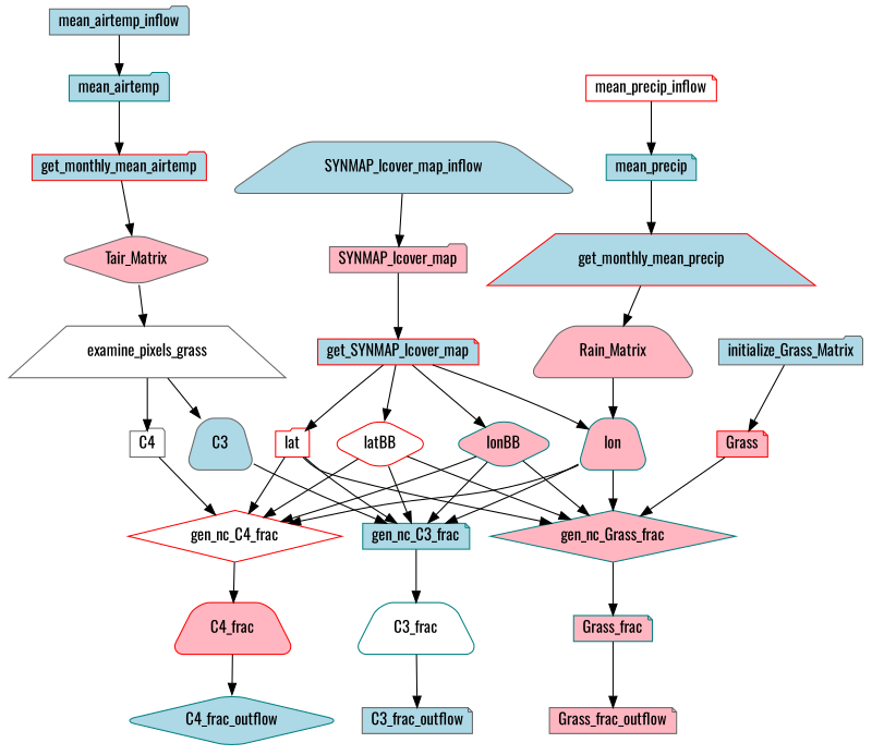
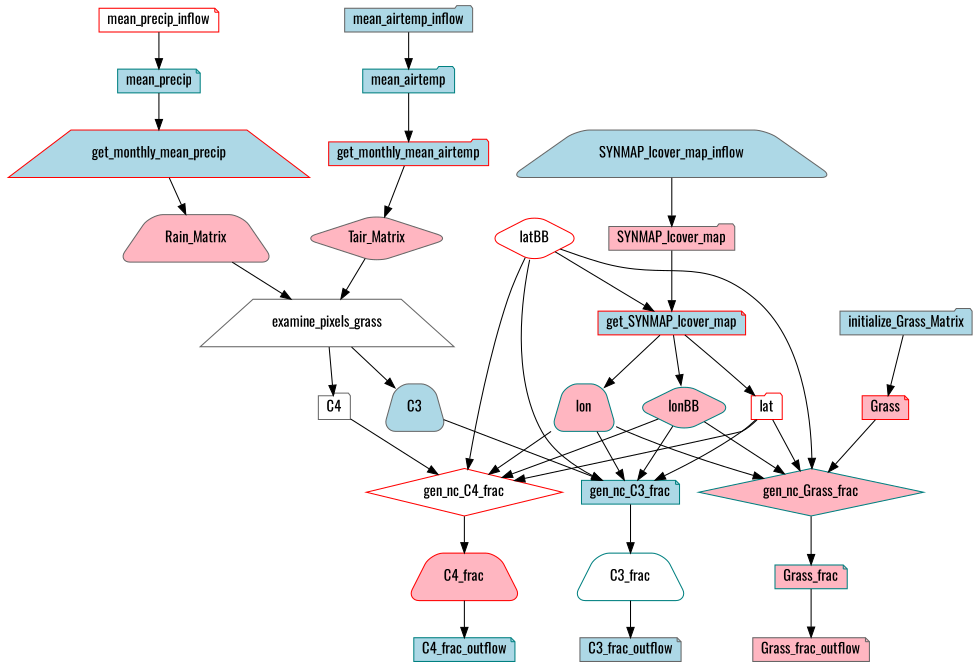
  digraph {
    fontname=Oswald
    rankdir=TB
    node [color=gray40 fillcolor=lightblue fontname=Oswald fontsize=14 shape=note style="filled,rounded"]
    edge [color="#000000" fontname=Oswald fontsize=12]
    n1 [height=0 label=C3 shape=trapezium width=0]
    n2 [color=teal height=0 label=gen_nc_C3_frac style=filled width=0]
    n3 [color=teal fillcolor=white height=0 label=C3_frac shape=trapezium width=0]
    n4 [height=0 label=C3_frac_outflow width=0]
    n5 [fillcolor=white height=0 label=C4 shape=folder width=0]
    n6 [color=red fillcolor=white height=0 label=gen_nc_C4_frac shape=diamond style=filled width=0]
    n7 [color=red fillcolor=lightpink height=0 label=C4_frac shape=trapezium width=0]
-   n8 [color=teal height=0 label=C4_frac_outflow shape=diamond width=0]
+   n8 [color=teal height=0 label=C4_frac_outflow width=0]
    n9 [color=red fillcolor=lightpink height=0 label=Grass width=0]
    n10 [color=teal fillcolor=lightpink height=0 label=gen_nc_Grass_frac shape=diamond style=filled width=0]
    n11 [color=teal fillcolor=lightpink height=0 label=Grass_frac width=0]
    n12 [fillcolor=lightpink height=0 label=Grass_frac_outflow width=0]
    n13 [fillcolor=lightpink height=0 label=Rain_Matrix shape=trapezium width=0]
    n14 [fillcolor=white height=0 label=examine_pixels_grass shape=trapezium style=filled width=0]
    n15 [fillcolor=lightpink height=0 label=SYNMAP_lcover_map shape=folder width=0]
    n16 [color=red height=0 label=get_SYNMAP_lcover_map style=filled width=0]
    n17 [color=red fillcolor=white height=0 label=lat shape=folder width=0]
    n18 [color=red fillcolor=white height=0 label=latBB shape=diamond width=0]
    n19 [color=teal fillcolor=lightpink height=0 label=lon shape=trapezium width=0]
    n20 [color=teal fillcolor=lightpink height=0 label=lonBB shape=diamond width=0]
    n21 [fillcolor=lightpink height=0 label=Tair_Matrix shape=diamond width=0]
    n22 [color=teal height=0 label=mean_airtemp shape=folder width=0]
    n23 [color=red height=0 label=get_monthly_mean_airtemp shape=folder style=filled width=0]
    n24 [color=teal height=0 label=mean_precip width=0]
    n25 [color=red height=0 label=get_monthly_mean_precip shape=trapezium style=filled width=0]
    n26 [height=0 label=SYNMAP_lcover_map_inflow shape=trapezium width=0]
    n27 [height=0 label=initialize_Grass_Matrix shape=folder style=filled width=0]
    n28 [height=0 label=mean_airtemp_inflow shape=folder width=0]
    n29 [color=red fillcolor=white height=0 label=mean_precip_inflow width=0]
    n1 -> n2
    n2 -> n3
    n3 -> n4
    n5 -> n6
    n6 -> n7
    n7 -> n8
    n9 -> n10
    n10 -> n11
    n11 -> n12
-   n13 -> n19
+   n13 -> n14
    n14 -> n1
    n14 -> n5
    n15 -> n16
    n16 -> n17
-   n16 -> n18
+   n18 -> n16
    n16 -> n19
    n16 -> n20
    n17 -> n2
    n17 -> n6
    n17 -> n10
    n18 -> n2
    n18 -> n6
    n18 -> n10
    n19 -> n2
    n19 -> n6
    n19 -> n10
    n20 -> n2
    n20 -> n6
    n20 -> n10
    n21 -> n14
    n22 -> n23
    n23 -> n21
    n24 -> n25
    n25 -> n13
    n26 -> n15
    n27 -> n9
    n28 -> n22
    n29 -> n24
  }
